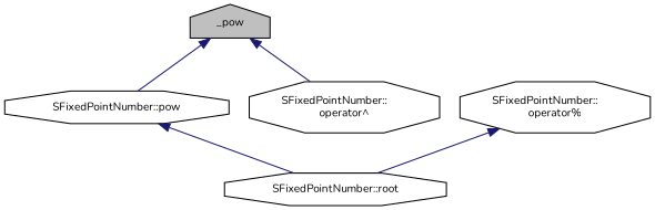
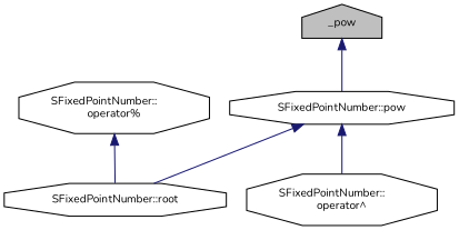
  digraph {
    fontname=Nunito
    rankdir=TB
    node [color=black fontname=Nunito fontsize=10 shape=octagon]
    edge [color=midnightblue dir=back fontname=Nunito fontsize=10 labelfontname=FreeSans labelfontsize=10 style=solid]
    n1 [fillcolor=grey75 fontcolor=black height=0.2 label=_pow shape=house style=filled width=0.4]
    n2 [height=0.2 label="SFixedPointNumber::pow" width=0.4]
    n3 [height=0.2 label="SFixedPointNumber::root" width=0.4]
    n4 [height=0.2 label="SFixedPointNumber::\loperator^" width=0.4]
    n5 [height=0.2 label="SFixedPointNumber::\loperator%" width=0.4]
    n1 -> n2
    n2 -> n3
-   n1 -> n4
+   n2 -> n4
    n5 -> n3
  }
